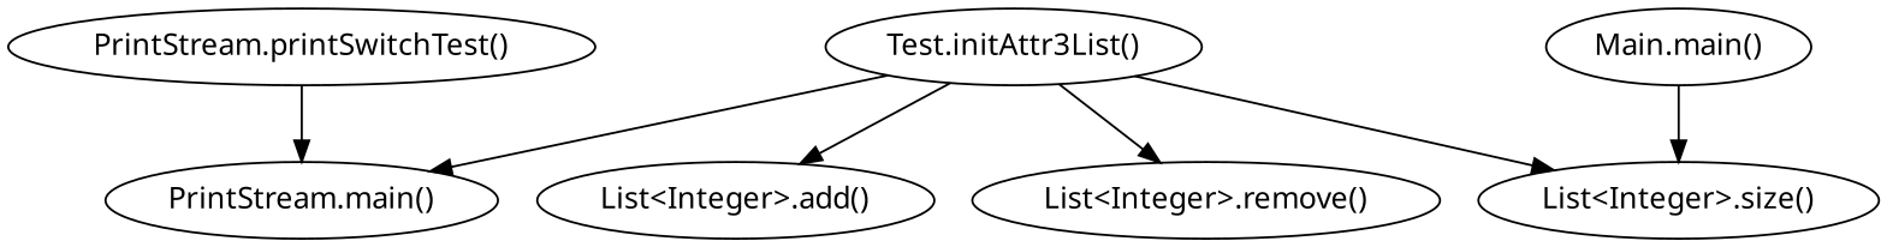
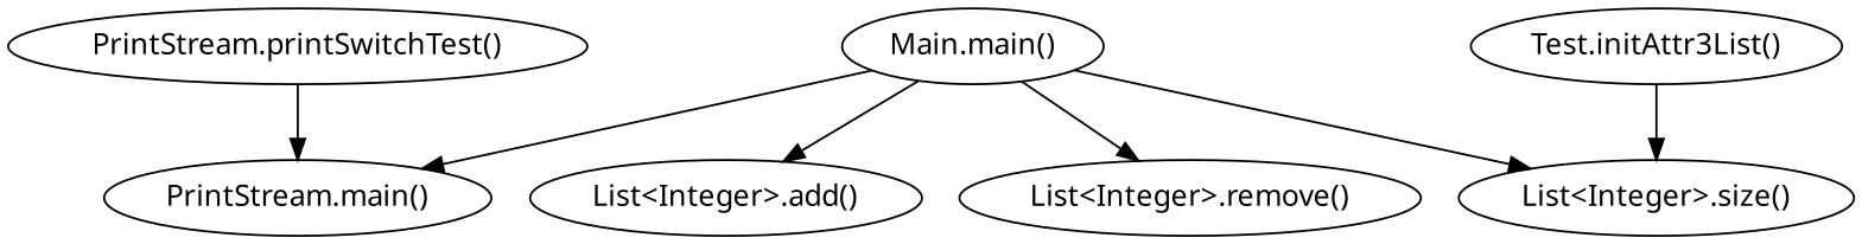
  digraph {
    fontname="Noto Sans"
    node [fontname="Noto Sans"]
    edge [fontname="Noto Sans"]
    n1 [label="PrintStream.printSwitchTest()"]
    n2 [label="PrintStream.main()"]
    "Test.initAttr3List()"
    "List<Integer>.add()"
    "List<Integer>.size()"
    "List<Integer>.remove()"
    "Main.main()"
    n1 -> n2
-   "Test.initAttr3List()" -> "List<Integer>.add()"
+   "Main.main()" -> "List<Integer>.add()"
    "Test.initAttr3List()" -> "List<Integer>.size()"
-   "Test.initAttr3List()" -> "List<Integer>.remove()"
-   "Test.initAttr3List()" -> n2
+   "Main.main()" -> "List<Integer>.remove()"
+   "Main.main()" -> n2
    "Main.main()" -> "List<Integer>.size()"
  }
